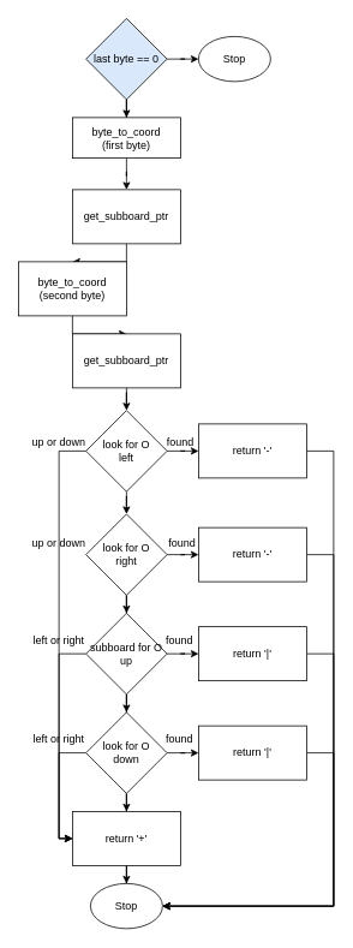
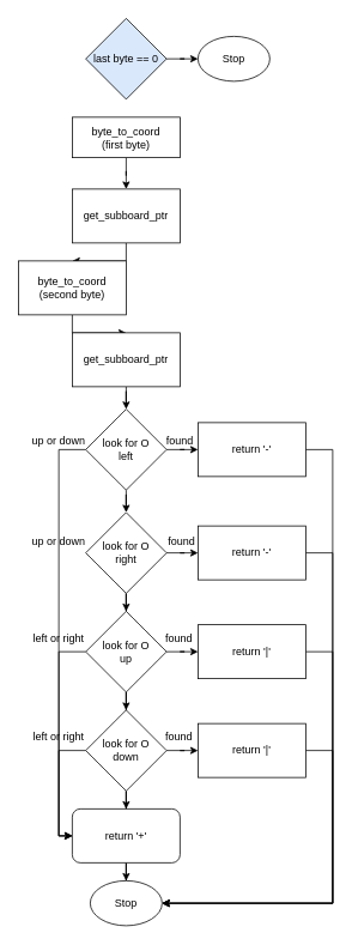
  <mxCell id="0" />
  <mxCell id="1" parent="0" />
  <mxCell id="2" value="Stop" style="ellipse;whiteSpace=wrap;html=1;" vertex="1" parent="1"><mxGeometry x="220" y="40" width="80" height="50" as="geometry" /></mxCell>
  <mxCell id="3" style="edgeStyle=orthogonalEdgeStyle;rounded=0;orthogonalLoop=1;jettySize=auto;html=1;" edge="1" parent="1" source="5" target="2"><mxGeometry relative="1" as="geometry" /></mxCell>
- <mxCell id="4" style="edgeStyle=orthogonalEdgeStyle;rounded=0;orthogonalLoop=1;jettySize=auto;html=1;entryX=0.5;entryY=0;entryDx=0;entryDy=0;" edge="1" parent="1" source="5" target="7"><mxGeometry relative="1" as="geometry" /></mxCell>
  <mxCell id="5" value="last byte == 0" style="rhombus;whiteSpace=wrap;html=1;fillColor=#dae8fc;" vertex="1" parent="1"><mxGeometry x="95" y="20" width="90" height="90" as="geometry" /></mxCell>
  <mxCell id="6" style="edgeStyle=orthogonalEdgeStyle;rounded=0;orthogonalLoop=1;jettySize=auto;html=1;entryX=0.5;entryY=0;entryDx=0;entryDy=0;" edge="1" parent="1" source="7" target="9"><mxGeometry relative="1" as="geometry" /></mxCell>
  <mxCell id="7" value="byte_to_coord&lt;br&gt;(first byte)" style="rounded=0;whiteSpace=wrap;html=1;" vertex="1" parent="1"><mxGeometry x="80" y="130" width="120" height="45" as="geometry" /></mxCell>
  <mxCell id="8" style="edgeStyle=orthogonalEdgeStyle;rounded=0;orthogonalLoop=1;jettySize=auto;html=1;entryX=0.5;entryY=0;entryDx=0;entryDy=0;" edge="1" parent="1" source="9" target="11"><mxGeometry relative="1" as="geometry" /></mxCell>
  <mxCell id="9" value="get_subboard_ptr" style="rounded=0;whiteSpace=wrap;html=1;" vertex="1" parent="1"><mxGeometry x="80" y="210" width="120" height="60" as="geometry" /></mxCell>
  <mxCell id="10" style="edgeStyle=orthogonalEdgeStyle;rounded=0;orthogonalLoop=1;jettySize=auto;html=1;entryX=0.5;entryY=0;entryDx=0;entryDy=0;" edge="1" parent="1" source="11" target="13"><mxGeometry relative="1" as="geometry" /></mxCell>
  <mxCell id="11" value="byte_to_coord&lt;br&gt;(second byte)" style="rounded=0;whiteSpace=wrap;html=1;" vertex="1" parent="1"><mxGeometry x="20" y="290" width="120" height="60" as="geometry" /></mxCell>
  <mxCell id="12" style="edgeStyle=orthogonalEdgeStyle;rounded=0;orthogonalLoop=1;jettySize=auto;html=1;entryX=0.5;entryY=0;entryDx=0;entryDy=0;" edge="1" parent="1" source="13" target="17"><mxGeometry relative="1" as="geometry" /></mxCell>
  <mxCell id="13" value="get_subboard_ptr" style="rounded=0;whiteSpace=wrap;html=1;" vertex="1" parent="1"><mxGeometry x="80" y="370" width="120" height="60" as="geometry" /></mxCell>
  <mxCell id="14" style="edgeStyle=orthogonalEdgeStyle;rounded=0;orthogonalLoop=1;jettySize=auto;html=1;entryX=0.5;entryY=0;entryDx=0;entryDy=0;" edge="1" parent="1" source="17" target="20"><mxGeometry relative="1" as="geometry" /></mxCell>
  <mxCell id="15" style="edgeStyle=orthogonalEdgeStyle;rounded=0;orthogonalLoop=1;jettySize=auto;html=1;entryX=0;entryY=0.5;entryDx=0;entryDy=0;" edge="1" parent="1" source="17" target="32"><mxGeometry relative="1" as="geometry" /></mxCell>
  <mxCell id="16" style="edgeStyle=orthogonalEdgeStyle;rounded=0;orthogonalLoop=1;jettySize=auto;html=1;entryX=0;entryY=0.5;entryDx=0;entryDy=0;" edge="1" parent="1" source="17" target="38"><mxGeometry relative="1" as="geometry"><Array as="points"><mxPoint x="65" y="500" /><mxPoint x="65" y="930" /></Array></mxGeometry></mxCell>
  <mxCell id="17" value="look for O&lt;br&gt;left" style="rhombus;whiteSpace=wrap;html=1;" vertex="1" parent="1"><mxGeometry x="95" y="455" width="90" height="90" as="geometry" /></mxCell>
  <mxCell id="18" style="edgeStyle=orthogonalEdgeStyle;rounded=0;orthogonalLoop=1;jettySize=auto;html=1;entryX=0.5;entryY=0;entryDx=0;entryDy=0;" edge="1" parent="1" source="20" target="24"><mxGeometry relative="1" as="geometry" /></mxCell>
  <mxCell id="19" style="edgeStyle=orthogonalEdgeStyle;rounded=0;orthogonalLoop=1;jettySize=auto;html=1;entryX=0;entryY=0.5;entryDx=0;entryDy=0;" edge="1" parent="1" source="20" target="30"><mxGeometry relative="1" as="geometry" /></mxCell>
  <mxCell id="20" value="look for O&lt;br&gt;right" style="rhombus;whiteSpace=wrap;html=1;" vertex="1" parent="1"><mxGeometry x="95" y="570" width="90" height="90" as="geometry" /></mxCell>
  <mxCell id="21" style="edgeStyle=orthogonalEdgeStyle;rounded=0;orthogonalLoop=1;jettySize=auto;html=1;entryX=0.5;entryY=0;entryDx=0;entryDy=0;" edge="1" parent="1" source="24" target="28"><mxGeometry relative="1" as="geometry" /></mxCell>
  <mxCell id="22" style="edgeStyle=orthogonalEdgeStyle;rounded=0;orthogonalLoop=1;jettySize=auto;html=1;entryX=0;entryY=0.5;entryDx=0;entryDy=0;" edge="1" parent="1" source="24" target="34"><mxGeometry relative="1" as="geometry" /></mxCell>
  <mxCell id="23" style="edgeStyle=orthogonalEdgeStyle;rounded=0;orthogonalLoop=1;jettySize=auto;html=1;entryX=0;entryY=0.5;entryDx=0;entryDy=0;" edge="1" parent="1" source="24" target="38"><mxGeometry relative="1" as="geometry"><Array as="points"><mxPoint x="65" y="725" /><mxPoint x="65" y="930" /></Array></mxGeometry></mxCell>
- <mxCell id="24" value="subboard for O&lt;br&gt;up" style="rhombus;whiteSpace=wrap;html=1;" vertex="1" parent="1"><mxGeometry x="95" y="680" width="90" height="90" as="geometry" /></mxCell>
+ <mxCell id="24" value="look for O&lt;br&gt;up" style="rhombus;whiteSpace=wrap;html=1;" vertex="1" parent="1"><mxGeometry x="95" y="680" width="90" height="90" as="geometry" /></mxCell>
  <mxCell id="25" style="edgeStyle=orthogonalEdgeStyle;rounded=0;orthogonalLoop=1;jettySize=auto;html=1;entryX=0.5;entryY=0;entryDx=0;entryDy=0;" edge="1" parent="1" source="28" target="38"><mxGeometry relative="1" as="geometry"><Array as="points" /></mxGeometry></mxCell>
  <mxCell id="26" style="edgeStyle=orthogonalEdgeStyle;rounded=0;orthogonalLoop=1;jettySize=auto;html=1;entryX=0;entryY=0.5;entryDx=0;entryDy=0;" edge="1" parent="1" source="28" target="36"><mxGeometry relative="1" as="geometry" /></mxCell>
  <mxCell id="27" style="edgeStyle=orthogonalEdgeStyle;rounded=0;orthogonalLoop=1;jettySize=auto;html=1;entryX=0;entryY=0.5;entryDx=0;entryDy=0;" edge="1" parent="1" source="28" target="38"><mxGeometry relative="1" as="geometry"><Array as="points"><mxPoint x="65" y="835" /><mxPoint x="65" y="930" /></Array></mxGeometry></mxCell>
  <mxCell id="28" value="look for O&lt;br&gt;down" style="rhombus;whiteSpace=wrap;html=1;" vertex="1" parent="1"><mxGeometry x="95" y="790" width="90" height="90" as="geometry" /></mxCell>
  <mxCell id="29" style="edgeStyle=orthogonalEdgeStyle;rounded=0;orthogonalLoop=1;jettySize=auto;html=1;entryX=1;entryY=0.5;entryDx=0;entryDy=0;" edge="1" parent="1" source="30" target="47"><mxGeometry relative="1" as="geometry"><Array as="points"><mxPoint x="370" y="615" /><mxPoint x="370" y="1005" /></Array></mxGeometry></mxCell>
  <mxCell id="30" value="return '-'" style="rounded=0;whiteSpace=wrap;html=1;" vertex="1" parent="1"><mxGeometry x="220" y="585" width="120" height="60" as="geometry" /></mxCell>
  <mxCell id="31" style="edgeStyle=orthogonalEdgeStyle;rounded=0;orthogonalLoop=1;jettySize=auto;html=1;entryX=1;entryY=0.5;entryDx=0;entryDy=0;" edge="1" parent="1" source="32" target="47"><mxGeometry relative="1" as="geometry"><Array as="points"><mxPoint x="370" y="500" /><mxPoint x="370" y="1005" /></Array></mxGeometry></mxCell>
  <mxCell id="32" value="return '-'" style="rounded=0;whiteSpace=wrap;html=1;" vertex="1" parent="1"><mxGeometry x="220" y="470" width="120" height="60" as="geometry" /></mxCell>
  <mxCell id="33" style="edgeStyle=orthogonalEdgeStyle;rounded=0;orthogonalLoop=1;jettySize=auto;html=1;entryX=1;entryY=0.5;entryDx=0;entryDy=0;" edge="1" parent="1" source="34" target="47"><mxGeometry relative="1" as="geometry"><Array as="points"><mxPoint x="370" y="725" /><mxPoint x="370" y="1005" /></Array></mxGeometry></mxCell>
  <mxCell id="34" value="return '|'" style="rounded=0;whiteSpace=wrap;html=1;" vertex="1" parent="1"><mxGeometry x="220" y="695" width="120" height="60" as="geometry" /></mxCell>
  <mxCell id="35" style="edgeStyle=orthogonalEdgeStyle;rounded=0;orthogonalLoop=1;jettySize=auto;html=1;entryX=1;entryY=0.5;entryDx=0;entryDy=0;" edge="1" parent="1" source="36" target="47"><mxGeometry relative="1" as="geometry"><Array as="points"><mxPoint x="370" y="835" /><mxPoint x="370" y="1005" /></Array></mxGeometry></mxCell>
  <mxCell id="36" value="return '|'" style="rounded=0;whiteSpace=wrap;html=1;" vertex="1" parent="1"><mxGeometry x="220" y="805" width="120" height="60" as="geometry" /></mxCell>
  <mxCell id="37" style="edgeStyle=orthogonalEdgeStyle;rounded=0;orthogonalLoop=1;jettySize=auto;html=1;entryX=0.5;entryY=0;entryDx=0;entryDy=0;" edge="1" parent="1" source="38" target="47"><mxGeometry relative="1" as="geometry" /></mxCell>
- <mxCell id="38" value="return '+'" style="rounded=0;whiteSpace=wrap;html=1;" vertex="1" parent="1"><mxGeometry x="80" y="900" width="120" height="60" as="geometry" /></mxCell>
+ <mxCell id="38" value="return '+'" style="whiteSpace=wrap;html=1;rounded=1;" vertex="1" parent="1"><mxGeometry x="80" y="900" width="120" height="60" as="geometry" /></mxCell>
  <mxCell id="39" value="found" style="text;html=1;strokeColor=none;fillColor=none;align=center;verticalAlign=middle;whiteSpace=wrap;rounded=0;" vertex="1" parent="1"><mxGeometry x="180" y="480" width="40" height="20" as="geometry" /></mxCell>
  <mxCell id="40" value="found" style="text;html=1;strokeColor=none;fillColor=none;align=center;verticalAlign=middle;whiteSpace=wrap;rounded=0;" vertex="1" parent="1"><mxGeometry x="182" y="593" width="40" height="20" as="geometry" /></mxCell>
  <mxCell id="41" value="found" style="text;html=1;strokeColor=none;fillColor=none;align=center;verticalAlign=middle;whiteSpace=wrap;rounded=0;" vertex="1" parent="1"><mxGeometry x="179" y="701" width="40" height="20" as="geometry" /></mxCell>
  <mxCell id="42" value="found" style="text;html=1;strokeColor=none;fillColor=none;align=center;verticalAlign=middle;whiteSpace=wrap;rounded=0;" vertex="1" parent="1"><mxGeometry x="179" y="810" width="40" height="20" as="geometry" /></mxCell>
  <mxCell id="43" value="up or down" style="text;html=1;strokeColor=none;fillColor=none;align=center;verticalAlign=middle;whiteSpace=wrap;rounded=0;" vertex="1" parent="1"><mxGeometry x="30" y="480" width="70" height="20" as="geometry" /></mxCell>
  <mxCell id="44" value="up or down" style="text;html=1;strokeColor=none;fillColor=none;align=center;verticalAlign=middle;whiteSpace=wrap;rounded=0;" vertex="1" parent="1"><mxGeometry x="30" y="593" width="70" height="20" as="geometry" /></mxCell>
  <mxCell id="45" value="left or right" style="text;html=1;strokeColor=none;fillColor=none;align=center;verticalAlign=middle;whiteSpace=wrap;rounded=0;" vertex="1" parent="1"><mxGeometry x="30" y="701" width="70" height="20" as="geometry" /></mxCell>
  <mxCell id="46" value="left or right" style="text;html=1;strokeColor=none;fillColor=none;align=center;verticalAlign=middle;whiteSpace=wrap;rounded=0;" vertex="1" parent="1"><mxGeometry x="30" y="810" width="70" height="20" as="geometry" /></mxCell>
  <mxCell id="47" value="Stop" style="ellipse;whiteSpace=wrap;html=1;" vertex="1" parent="1"><mxGeometry x="100" y="980" width="80" height="50" as="geometry" /></mxCell>
